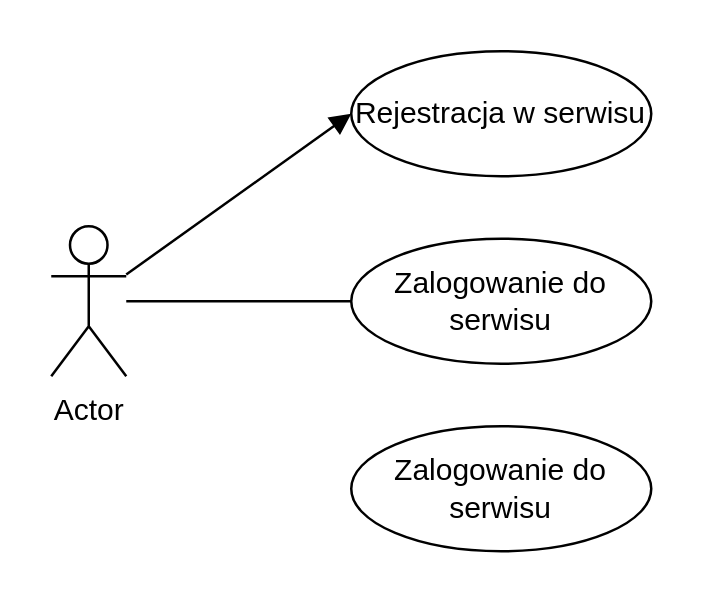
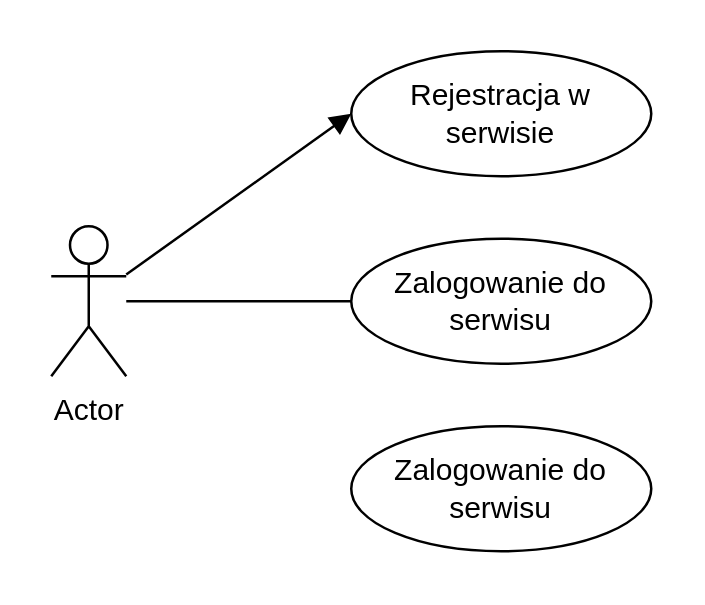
  <mxCell id="0" />
  <mxCell id="1" parent="0" />
  <mxCell id="2" value="Actor" style="shape=umlActor;verticalLabelPosition=bottom;verticalAlign=top;html=1;outlineConnect=0;" vertex="1" parent="1"><mxGeometry x="20" y="90" width="30" height="60" as="geometry" /></mxCell>
- <mxCell id="3" value="Rejestracja w serwisu" style="ellipse;whiteSpace=wrap;html=1;" vertex="1" parent="1"><mxGeometry x="140" y="20" width="120" height="50" as="geometry" /></mxCell>
+ <mxCell id="3" value="Rejestracja w serwisie" style="ellipse;whiteSpace=wrap;html=1;" vertex="1" parent="1"><mxGeometry x="140" y="20" width="120" height="50" as="geometry" /></mxCell>
  <mxCell id="4" value="Zalogowanie do serwisu" style="ellipse;whiteSpace=wrap;html=1;" vertex="1" parent="1"><mxGeometry x="140" y="95" width="120" height="50" as="geometry" /></mxCell>
  <mxCell id="5" value="" style="endArrow=block;html=1;rounded=0;entryX=0;entryY=0.5;entryDx=0;entryDy=0;" edge="1" parent="1" source="2" target="3"><mxGeometry width="50" height="50" relative="1" as="geometry"><mxPoint x="40" y="60" as="sourcePoint" /><mxPoint x="90" y="10" as="targetPoint" /></mxGeometry></mxCell>
  <mxCell id="6" value="" style="endArrow=none;html=1;rounded=0;entryX=0;entryY=0.5;entryDx=0;entryDy=0;" edge="1" parent="1" source="2" target="4"><mxGeometry width="50" height="50" relative="1" as="geometry"><mxPoint x="330" y="290" as="sourcePoint" /><mxPoint x="380" y="240" as="targetPoint" /></mxGeometry></mxCell>
  <mxCell id="7" value="Zalogowanie do serwisu" style="ellipse;whiteSpace=wrap;html=1;" vertex="1" parent="1"><mxGeometry x="140" y="170" width="120" height="50" as="geometry" /></mxCell>
